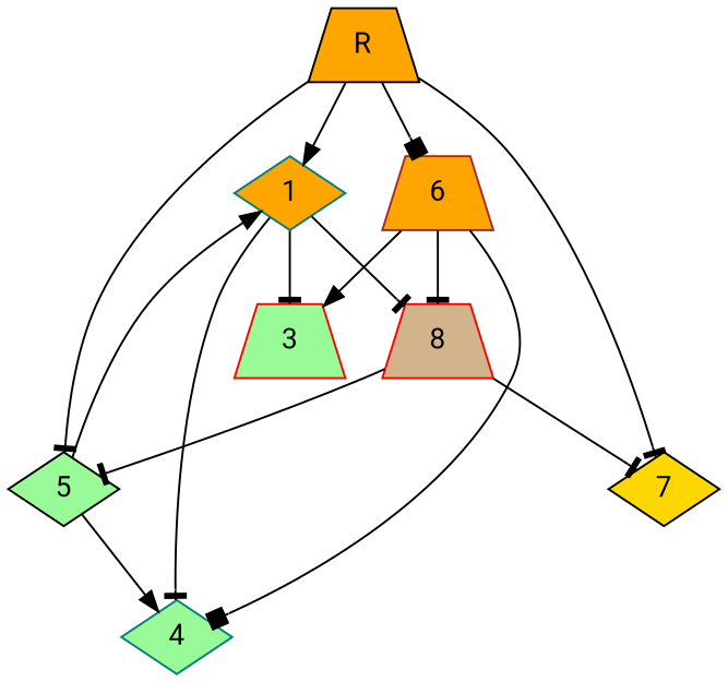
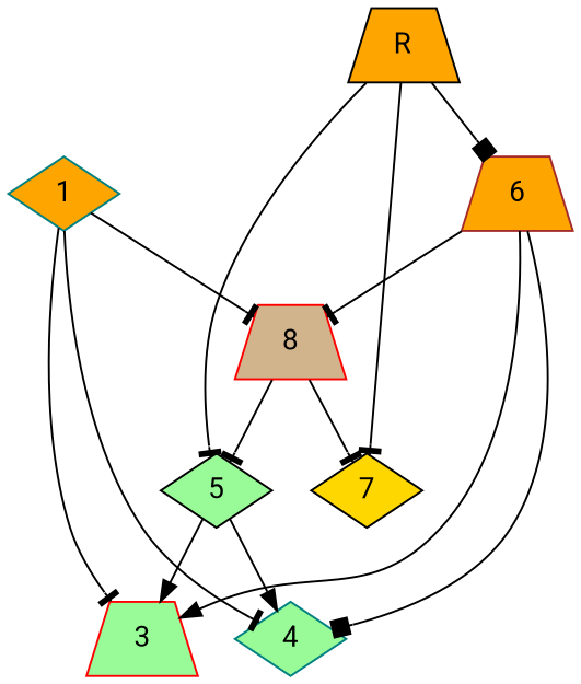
  digraph {
    fontname=Roboto
    node [color=black fillcolor=palegreen fontname=Roboto shape=trapezium style=filled]
    edge [arrowhead=tee fontname=Roboto]
    3 [color=red]
    1 [color=teal fillcolor=orange shape=diamond]
    4 [color=teal shape=diamond]
    8 [color=red fillcolor=tan]
    5 [shape=diamond]
    7 [fillcolor=gold shape=diamond]
    6 [color=brown fillcolor=orange]
    R [fillcolor=orange]
    1 -> 3
    1 -> 4
    1 -> 8
    8 -> 5
    8 -> 7
-   5 -> 1 [arrowhead=normal]
+   5 -> 3 [arrowhead=normal]
    5 -> 4 [arrowhead=normal]
    6 -> 3 [arrowhead=normal]
    6 -> 4 [arrowhead=box]
    6 -> 8
-   R -> 1 [arrowhead=normal]
    R -> 5
    R -> 7
    R -> 6 [arrowhead=box]
  }
